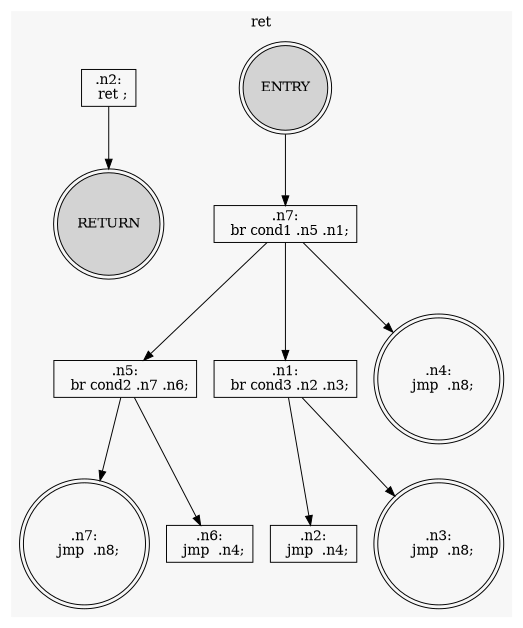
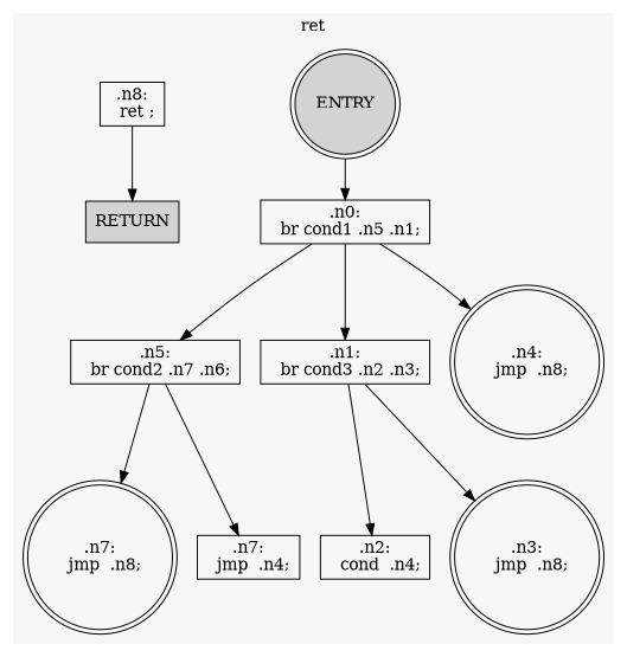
  digraph {
    node [shape=box]
    n1 [fillcolor=lightgray label=ENTRY shape=doublecircle style=filled]
-   n2 [label=".n7:\n  br cond1 .n5 .n1;"]
+   n2 [label=".n0:\n  br cond1 .n5 .n1;"]
    n3 [label=".n5:\n  br cond2 .n7 .n6;"]
    n4 [label=".n1:\n  br cond3 .n2 .n3;"]
    n5 [label=".n4:\n  jmp  .n8;" shape=doublecircle]
-   n6 [label=".n2:\n  ret ;"]
+   n6 [label=".n8:\n  ret ;"]
    n7 [label=".n7:\n  jmp  .n8;" shape=doublecircle]
-   n8 [label=".n6:\n  jmp  .n4;"]
-   n9 [label=".n2:\n  jmp  .n4;"]
+   n8 [label=".n7:\n  jmp  .n4;"]
+   n9 [label=".n2:\n  cond  .n4;"]
    n10 [label=".n3:\n  jmp  .n8;" shape=doublecircle]
-   n11 [fillcolor=lightgray label=RETURN shape=doublecircle style=filled]
+   n11 [fillcolor=lightgray label=RETURN style=filled]
    subgraph cluster_1 {
      color="#f7f7f7"
      label=ret
      rankdir=TB
      style=filled
      n1
      n2
      n3
      n4
      n5
      n6
      n7
      n8
      n9
      n10
      n11
    }
    n1 -> n2
    n2 -> n3
    n2 -> n4
    n2 -> n5
    n3 -> n7
    n3 -> n8
    n4 -> n9
    n4 -> n10
    n6 -> n11
  }
